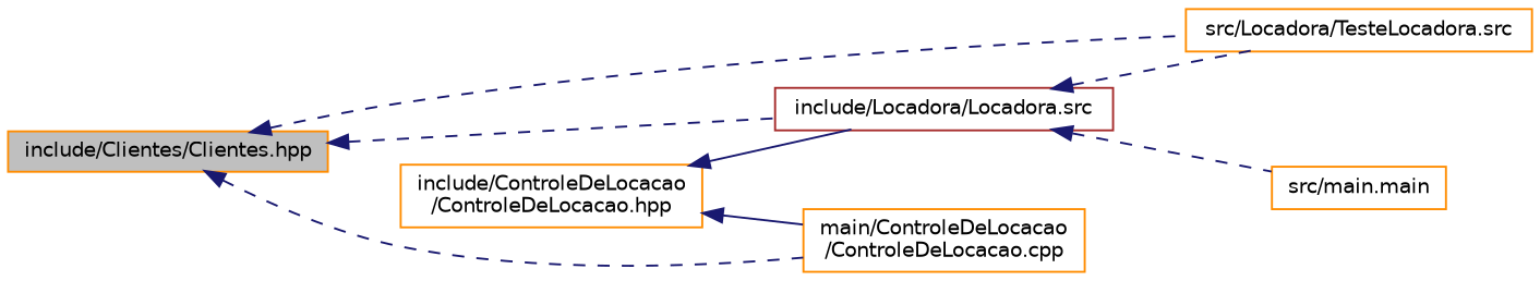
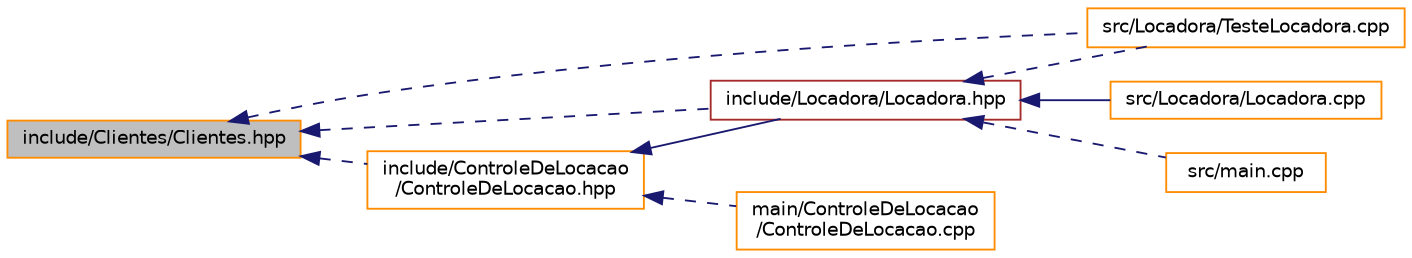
  digraph {
    rankdir=LR
    node [color=darkorange fillcolor=white fontname=Helvetica fontsize=10 shape=record style=filled]
    edge [color=midnightblue dir=back fontname=Helvetica fontsize=10 labelfontname=Helvetica labelfontsize=10 style=dashed]
    n1 [fillcolor=grey75 fontcolor=black height=0.2 label="include/Clientes/Clientes.hpp" width=0.4]
-   n2 [height=0.2 label="src/Locadora/TesteLocadora.src" width=0.4]
+   n2 [height=0.2 label="src/Locadora/TesteLocadora.cpp" width=0.4]
    n3 [height=0.2 label="include/ControleDeLocacao\l/ControleDeLocacao.hpp" width=0.4]
-   n4 [color=brown height=0.2 label="include/Locadora/Locadora.src" width=0.4]
+   n4 [color=brown height=0.2 label="include/Locadora/Locadora.hpp" width=0.4]
    n5 [height=0.2 label="main/ControleDeLocacao\l/ControleDeLocacao.cpp" width=0.4]
-   n7 [height=0.2 label="src/main.main" width=0.4]
+   n6 [height=0.2 label="src/Locadora/Locadora.cpp" width=0.4]
+   n7 [height=0.2 label="src/main.cpp" width=0.4]
    n1 -> n2
-   n1 -> n5
+   n1 -> n3
    n1 -> n4
    n3 -> n4 [style=solid]
-   n3 -> n5 [style=solid]
+   n3 -> n5
    n4 -> n2
+   n4 -> n6 [style=solid]
    n4 -> n7
  }
